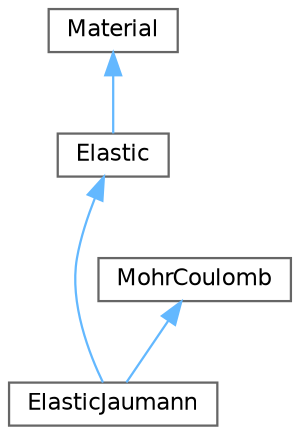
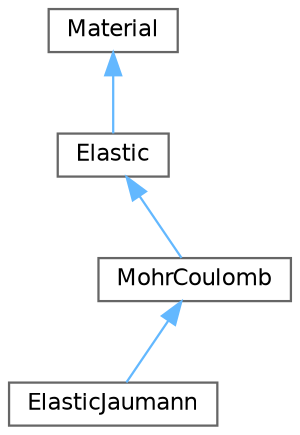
  digraph {
    rankdir=TB
    node [color=grey40 fillcolor=white fontname=Helvetica fontsize=10 shape=box style=filled]
    edge [color=steelblue1 dir=back fontname=Helvetica fontsize=10 labelfontname=Helvetica labelfontsize=10 style=solid]
    n1 [height=0.2 label=Material width=0.4]
    n2 [height=0.2 label=Elastic width=0.4]
    n3 [height=0.2 label=ElasticJaumann width=0.4]
    n4 [height=0.2 label=MohrCoulomb width=0.4]
    n1 -> n2
-   n2 -> n3
+   n2 -> n4
    n4 -> n3
  }
